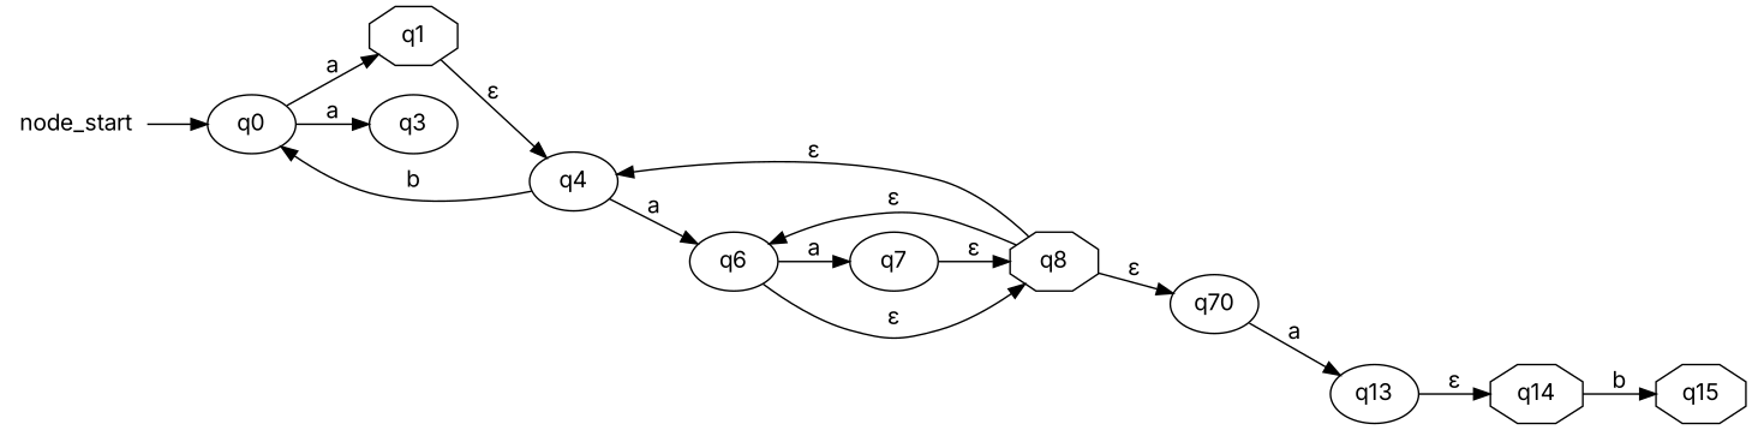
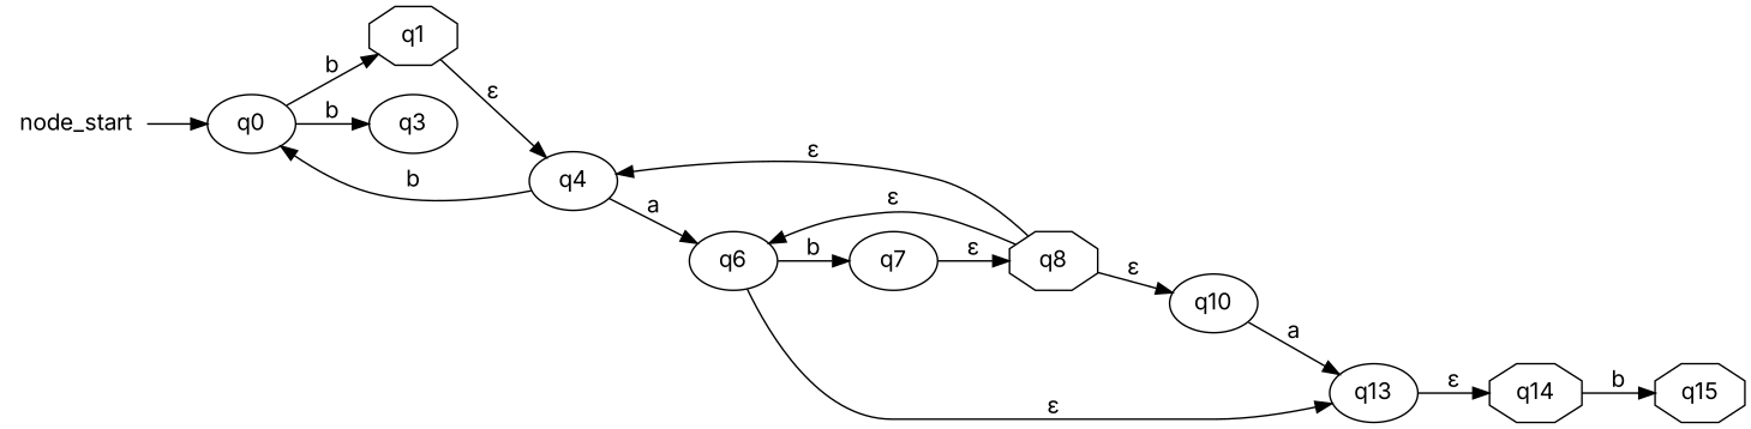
  digraph {
    fontname=Inter
    rankdir=LR
    node [fontname=Inter shape=ellipse]
    edge [fontname=Inter]
    node_start [shape=none]
    q0
    q1 [shape=octagon]
    q3
    q4
    n6 [label=q15 shape=octagon]
    q6
    q7
    q8 [shape=octagon]
-   q10 [label=q70]
+   q10
    q13
    q14 [shape=octagon]
    node_start -> q0
-   q0 -> q1 [label=a]
-   q0 -> q3 [label=a]
+   q0 -> q1 [label=b]
+   q0 -> q3 [label=b]
    q1 -> q4 [label="ε"]
    q4 -> q0 [label=b]
    q4 -> q6 [label=a]
-   q6 -> q7 [label=a]
-   q6 -> q8 [label="ε"]
+   q6 -> q7 [label=b]
+   q6 -> q13 [label="ε"]
    q7 -> q8 [label="ε"]
    q8 -> q4 [label="ε"]
    q8 -> q6 [label="ε"]
    q8 -> q10 [label="ε"]
    q10 -> q13 [label=a]
    q13 -> q14 [label="ε"]
    q14 -> n6 [label=b]
  }
